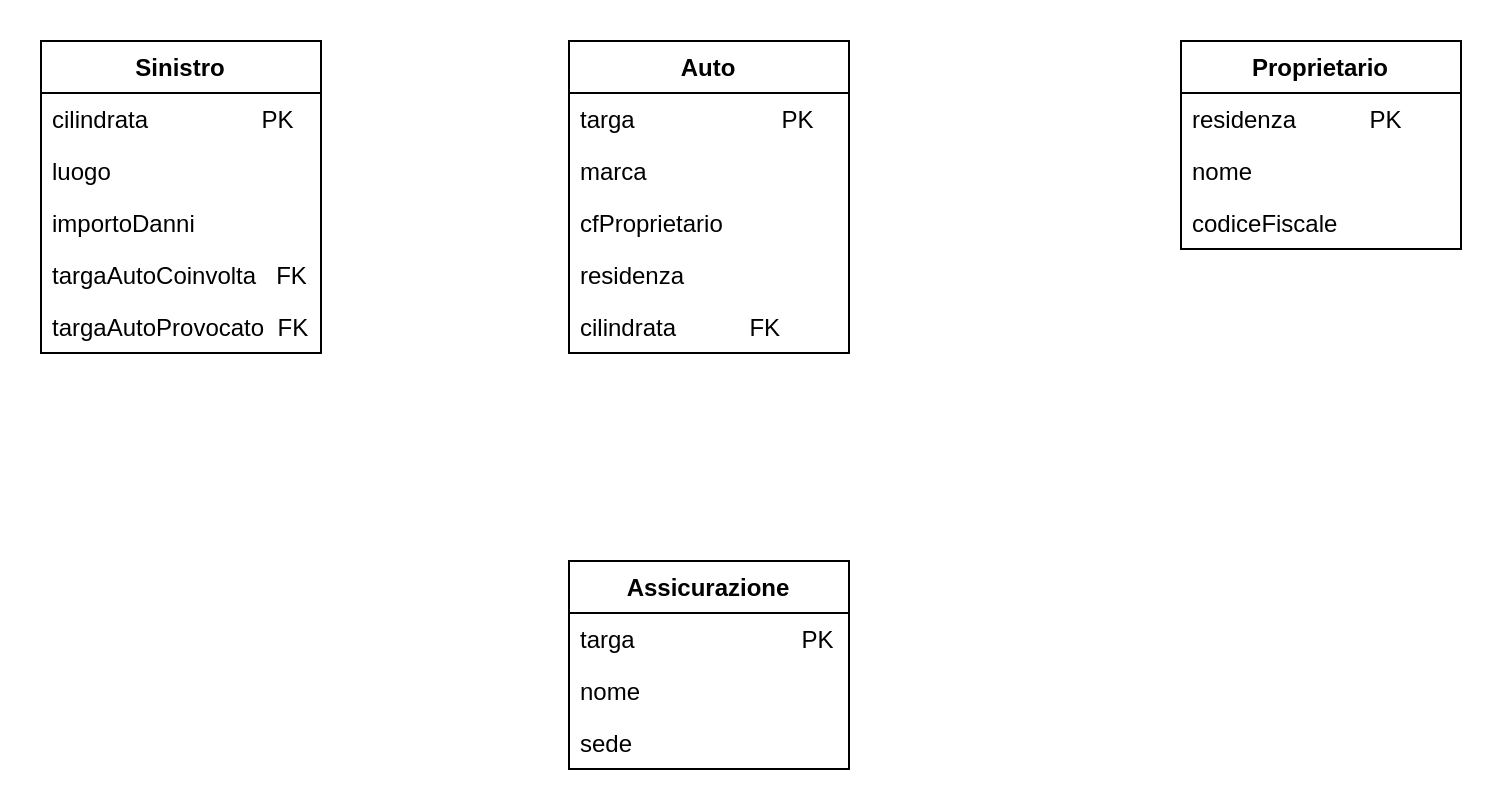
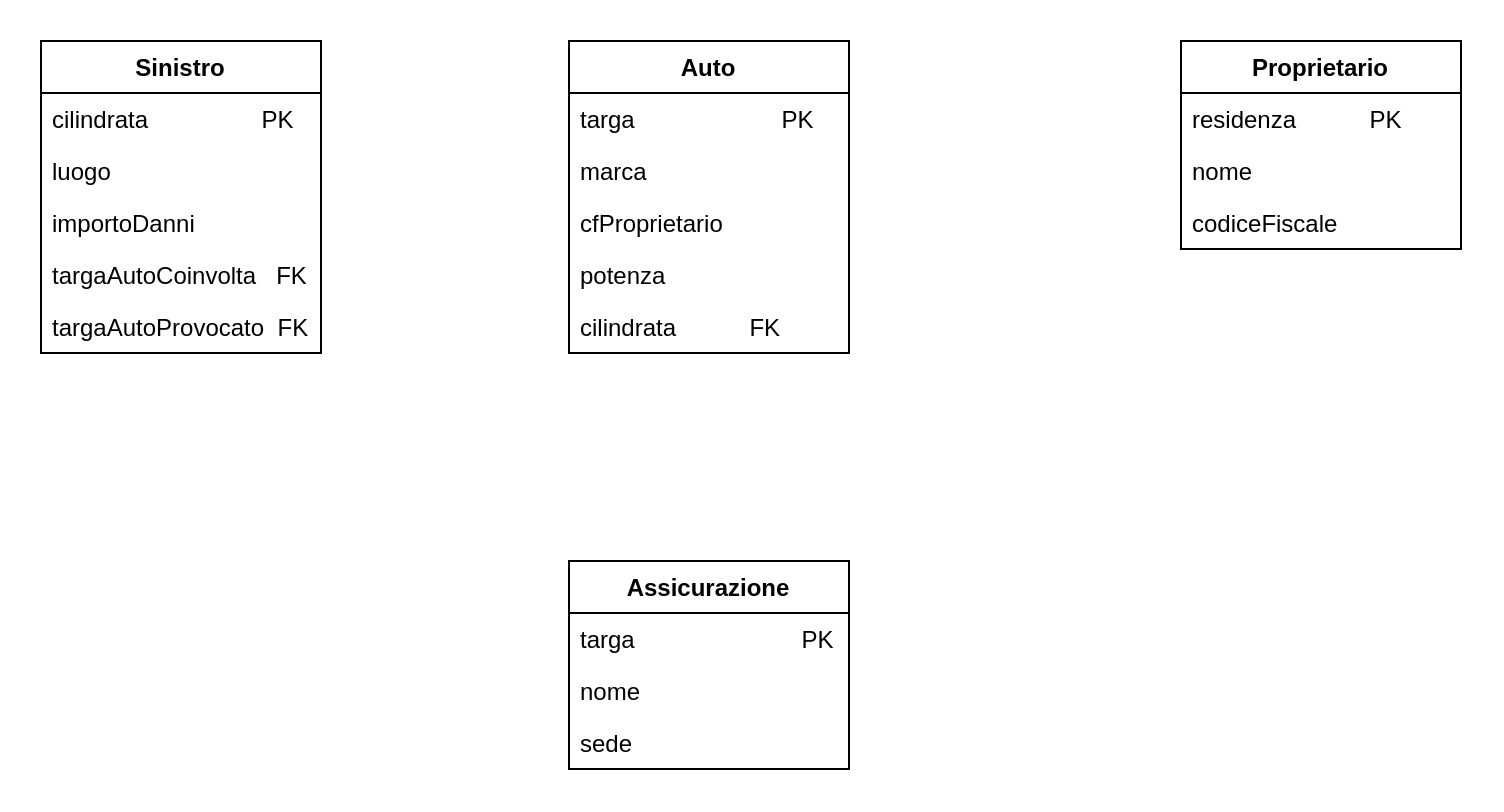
  <mxCell id="0" />
  <mxCell id="1" parent="0" />
  <mxCell id="2" value="Auto" style="swimlane;fontStyle=1;childLayout=stackLayout;horizontal=1;startSize=26;fillColor=none;horizontalStack=0;resizeParent=1;resizeParentMax=0;resizeLast=0;collapsible=1;marginBottom=0;" parent="1" vertex="1"><mxGeometry x="284" y="20" width="140" height="156" as="geometry" /></mxCell>
  <mxCell id="3" value="targa                      PK" style="text;strokeColor=none;fillColor=none;align=left;verticalAlign=top;spacingLeft=4;spacingRight=4;overflow=hidden;rotatable=0;points=[[0,0.5],[1,0.5]];portConstraint=eastwest;" parent="2" vertex="1"><mxGeometry y="26" width="140" height="26" as="geometry" /></mxCell>
  <mxCell id="4" value="marca" style="text;strokeColor=none;fillColor=none;align=left;verticalAlign=top;spacingLeft=4;spacingRight=4;overflow=hidden;rotatable=0;points=[[0,0.5],[1,0.5]];portConstraint=eastwest;" parent="2" vertex="1"><mxGeometry y="52" width="140" height="26" as="geometry" /></mxCell>
  <mxCell id="5" value="cfProprietario" style="text;strokeColor=none;fillColor=none;align=left;verticalAlign=top;spacingLeft=4;spacingRight=4;overflow=hidden;rotatable=0;points=[[0,0.5],[1,0.5]];portConstraint=eastwest;" parent="2" vertex="1"><mxGeometry y="78" width="140" height="26" as="geometry" /></mxCell>
- <mxCell id="6" value="residenza" style="text;strokeColor=none;fillColor=none;align=left;verticalAlign=top;spacingLeft=4;spacingRight=4;overflow=hidden;rotatable=0;points=[[0,0.5],[1,0.5]];portConstraint=eastwest;" parent="2" vertex="1"><mxGeometry y="104" width="140" height="26" as="geometry" /></mxCell>
+ <mxCell id="6" value="potenza" style="text;strokeColor=none;fillColor=none;align=left;verticalAlign=top;spacingLeft=4;spacingRight=4;overflow=hidden;rotatable=0;points=[[0,0.5],[1,0.5]];portConstraint=eastwest;" parent="2" vertex="1"><mxGeometry y="104" width="140" height="26" as="geometry" /></mxCell>
  <mxCell id="7" value="cilindrata           FK" style="text;strokeColor=none;fillColor=none;align=left;verticalAlign=top;spacingLeft=4;spacingRight=4;overflow=hidden;rotatable=0;points=[[0,0.5],[1,0.5]];portConstraint=eastwest;" vertex="1" parent="2"><mxGeometry y="130" width="140" height="26" as="geometry" /></mxCell>
  <mxCell id="8" value="Assicurazione" style="swimlane;fontStyle=1;childLayout=stackLayout;horizontal=1;startSize=26;fillColor=none;horizontalStack=0;resizeParent=1;resizeParentMax=0;resizeLast=0;collapsible=1;marginBottom=0;" parent="1" vertex="1"><mxGeometry x="284" y="280" width="140" height="104" as="geometry" /></mxCell>
  <mxCell id="9" value="targa                         PK" style="text;strokeColor=none;fillColor=none;align=left;verticalAlign=top;spacingLeft=4;spacingRight=4;overflow=hidden;rotatable=0;points=[[0,0.5],[1,0.5]];portConstraint=eastwest;" parent="8" vertex="1"><mxGeometry y="26" width="140" height="26" as="geometry" /></mxCell>
  <mxCell id="10" value="nome" style="text;strokeColor=none;fillColor=none;align=left;verticalAlign=top;spacingLeft=4;spacingRight=4;overflow=hidden;rotatable=0;points=[[0,0.5],[1,0.5]];portConstraint=eastwest;" vertex="1" parent="8"><mxGeometry y="52" width="140" height="26" as="geometry" /></mxCell>
  <mxCell id="11" value="sede" style="text;strokeColor=none;fillColor=none;align=left;verticalAlign=top;spacingLeft=4;spacingRight=4;overflow=hidden;rotatable=0;points=[[0,0.5],[1,0.5]];portConstraint=eastwest;" vertex="1" parent="8"><mxGeometry y="78" width="140" height="26" as="geometry" /></mxCell>
  <mxCell id="12" value="Proprietario" style="swimlane;fontStyle=1;childLayout=stackLayout;horizontal=1;startSize=26;fillColor=none;horizontalStack=0;resizeParent=1;resizeParentMax=0;resizeLast=0;collapsible=1;marginBottom=0;" parent="1" vertex="1"><mxGeometry x="590" y="20" width="140" height="104" as="geometry" /></mxCell>
  <mxCell id="13" value="residenza           PK" style="text;strokeColor=none;fillColor=none;align=left;verticalAlign=top;spacingLeft=4;spacingRight=4;overflow=hidden;rotatable=0;points=[[0,0.5],[1,0.5]];portConstraint=eastwest;" parent="12" vertex="1"><mxGeometry y="26" width="140" height="26" as="geometry" /></mxCell>
  <mxCell id="14" value="nome" style="text;strokeColor=none;fillColor=none;align=left;verticalAlign=top;spacingLeft=4;spacingRight=4;overflow=hidden;rotatable=0;points=[[0,0.5],[1,0.5]];portConstraint=eastwest;" vertex="1" parent="12"><mxGeometry y="52" width="140" height="26" as="geometry" /></mxCell>
  <mxCell id="15" value="codiceFiscale" style="text;strokeColor=none;fillColor=none;align=left;verticalAlign=top;spacingLeft=4;spacingRight=4;overflow=hidden;rotatable=0;points=[[0,0.5],[1,0.5]];portConstraint=eastwest;" vertex="1" parent="12"><mxGeometry y="78" width="140" height="26" as="geometry" /></mxCell>
  <mxCell id="16" value="Sinistro" style="swimlane;fontStyle=1;childLayout=stackLayout;horizontal=1;startSize=26;fillColor=none;horizontalStack=0;resizeParent=1;resizeParentMax=0;resizeLast=0;collapsible=1;marginBottom=0;" parent="1" vertex="1"><mxGeometry x="20" y="20" width="140" height="156" as="geometry" /></mxCell>
  <mxCell id="17" value="cilindrata                 PK" style="text;strokeColor=none;fillColor=none;align=left;verticalAlign=top;spacingLeft=4;spacingRight=4;overflow=hidden;rotatable=0;points=[[0,0.5],[1,0.5]];portConstraint=eastwest;" parent="16" vertex="1"><mxGeometry y="26" width="140" height="26" as="geometry" /></mxCell>
  <mxCell id="18" value="luogo" style="text;strokeColor=none;fillColor=none;align=left;verticalAlign=top;spacingLeft=4;spacingRight=4;overflow=hidden;rotatable=0;points=[[0,0.5],[1,0.5]];portConstraint=eastwest;" parent="16" vertex="1"><mxGeometry y="52" width="140" height="26" as="geometry" /></mxCell>
  <mxCell id="19" value="importoDanni" style="text;strokeColor=none;fillColor=none;align=left;verticalAlign=top;spacingLeft=4;spacingRight=4;overflow=hidden;rotatable=0;points=[[0,0.5],[1,0.5]];portConstraint=eastwest;" parent="16" vertex="1"><mxGeometry y="78" width="140" height="26" as="geometry" /></mxCell>
  <mxCell id="20" value="targaAutoCoinvolta   FK" style="text;strokeColor=none;fillColor=none;align=left;verticalAlign=top;spacingLeft=4;spacingRight=4;overflow=hidden;rotatable=0;points=[[0,0.5],[1,0.5]];portConstraint=eastwest;" vertex="1" parent="16"><mxGeometry y="104" width="140" height="26" as="geometry" /></mxCell>
  <mxCell id="21" value="targaAutoProvocato  FK" style="text;strokeColor=none;fillColor=none;align=left;verticalAlign=top;spacingLeft=4;spacingRight=4;overflow=hidden;rotatable=0;points=[[0,0.5],[1,0.5]];portConstraint=eastwest;" vertex="1" parent="16"><mxGeometry y="130" width="140" height="26" as="geometry" /></mxCell>
